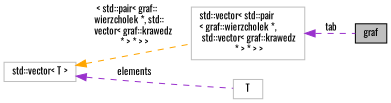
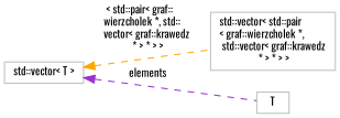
  digraph {
    fontname=Oswald
    rankdir=LR
    node [color=grey75 fillcolor=white fontname=Oswald fontsize=10 shape=record style=filled]
    edge [color=darkorchid3 dir=back fontname=Oswald fontsize=10 labelfontname=Helvetica labelfontsize=10 style=dashed]
-   n1 [color=black fillcolor=grey75 fontcolor=black height=0.2 label=graf width=0.4]
    n2 [height=0.2 label="std::vector\< std::pair\l\< graf::wierzcholek *,\l std::vector\< graf::krawedz\l * \> * \> \>" width=0.4]
    n3 [height=0.2 label="std::vector\< T \>" width=0.4]
    n4 [height=0.2 label=T width=0.4]
-   n2 -> n1 [label=" tab"]
    n3 -> n2 [color=orange label=" \< std::pair\< graf::\lwierzcholek *, std::\lvector\< graf::krawedz\l * \> * \> \>"]
    n3 -> n4 [label=" elements"]
  }
